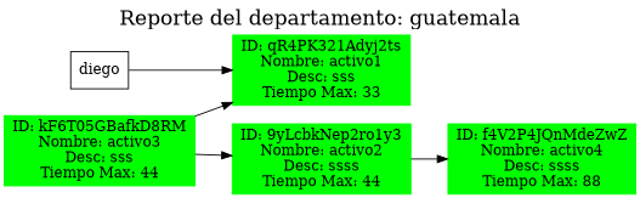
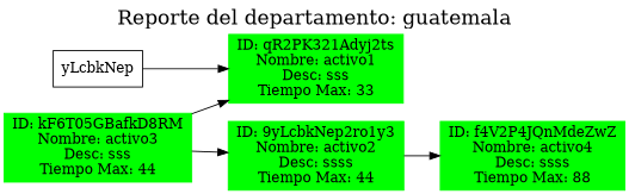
  digraph {
    fontsize=20
    label="Reporte del departamento: guatemala"
    labelloc=t
    rankdir=LR
    node [shape=rectangle color=green fillcolor=green style=filled]
-   n1 [label=diego color="" fillcolor="" style=""]
-   n2 [label="ID: qR4PK321Adyj2ts\nNombre: activo1\nDesc: sss\nTiempo Max: 33"]
+   n1 [label=yLcbkNep color="" fillcolor="" style=""]
+   n2 [label="ID: qR2PK321Adyj2ts\nNombre: activo1\nDesc: sss\nTiempo Max: 33"]
    n3 [label="ID: kF6T05GBafkD8RM\nNombre: activo3\nDesc: sss\nTiempo Max: 44"]
    n4 [label="ID: 9yLcbkNep2ro1y3\nNombre: activo2\nDesc: ssss\nTiempo Max: 44"]
    n5 [label="ID: f4V2P4JQnMdeZwZ\nNombre: activo4\nDesc: ssss\nTiempo Max: 88"]
    n1 -> n2
    n3 -> n2
    n3 -> n4
    n4 -> n5
  }
